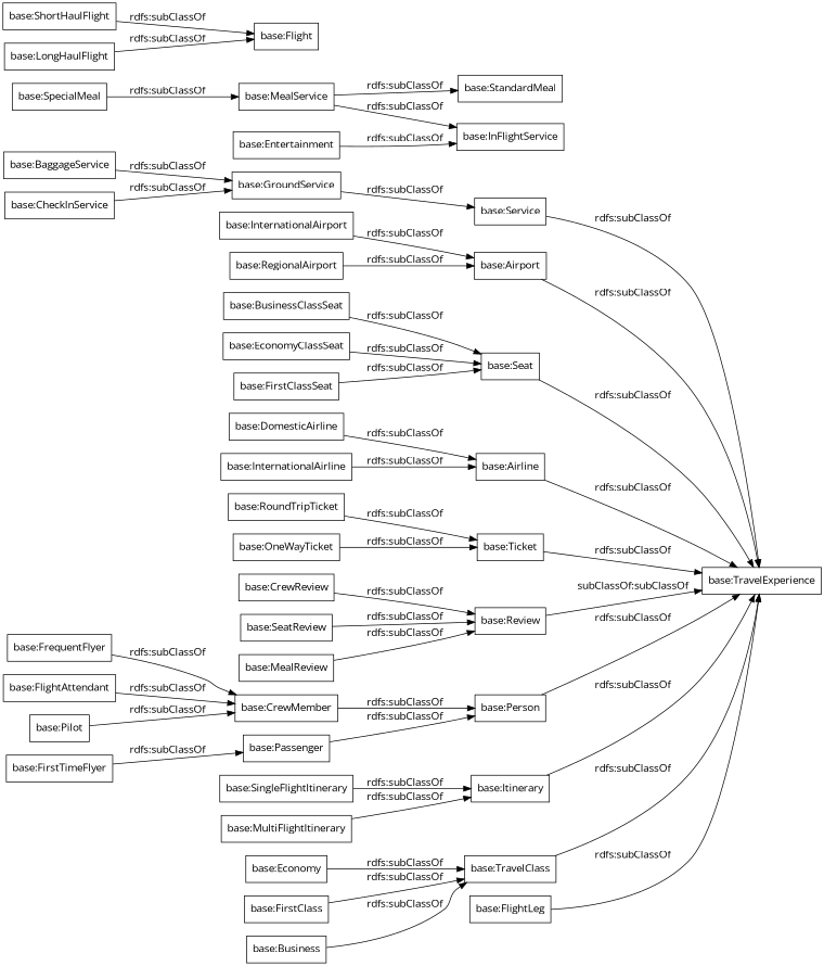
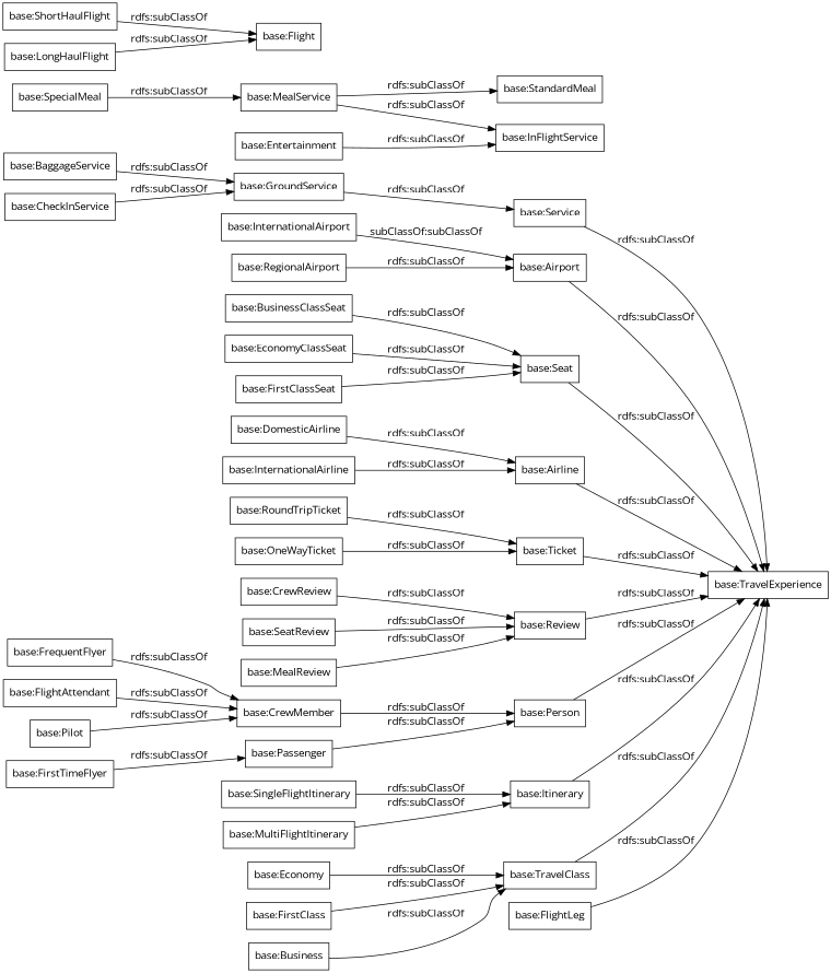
  digraph {
    fontname="Open Sans"
    rankdir=LR
    node [color=black fontname="Open Sans" shape=rectangle]
    edge [fontname="Open Sans"]
    "base:Economy"
    "base:TravelClass"
    "base:TravelExperience"
    "base:BaggageService"
    "base:GroundService"
    "base:Service"
    "base:InternationalAirport"
    "base:Airport"
    "base:FirstClassSeat"
    "base:Seat"
    "base:DomesticAirline"
    "base:Airline"
    "base:SpecialMeal"
    "base:MealService"
    "base:InFlightService"
    "base:StandardMeal"
    "base:Ticket"
    "base:MealReview"
    "base:Review"
    "base:Business"
    "base:FrequentFlyer"
    "base:CrewMember"
    "base:Passenger"
    "base:Person"
    "base:BusinessClassSeat"
    "base:CrewReview"
    "base:SingleFlightItinerary"
    "base:Itinerary"
    "base:CheckInService"
    "base:RoundTripTicket"
    "base:FlightAttendant"
    "base:RegionalAirport"
    "base:InternationalAirline"
    "base:SeatReview"
    "base:FlightLeg"
    "base:OneWayTicket"
    "base:FirstTimeFlyer"
    "base:EconomyClassSeat"
    "base:FirstClass"
    "base:ShortHaulFlight"
    "base:Flight"
    "base:Entertainment"
    "base:LongHaulFlight"
    "base:Pilot"
    "base:MultiFlightItinerary"
    "base:Economy" -> "base:TravelClass" [label="rdfs:subClassOf"]
    "base:TravelClass" -> "base:TravelExperience" [label="rdfs:subClassOf"]
    "base:BaggageService" -> "base:GroundService" [label="rdfs:subClassOf"]
    "base:GroundService" -> "base:Service" [label="rdfs:subClassOf"]
    "base:Service" -> "base:TravelExperience" [label="rdfs:subClassOf"]
-   "base:InternationalAirport" -> "base:Airport" [label="rdfs:subClassOf"]
+   "base:InternationalAirport" -> "base:Airport" [label="subClassOf:subClassOf"]
    "base:Airport" -> "base:TravelExperience" [label="rdfs:subClassOf"]
    "base:FirstClassSeat" -> "base:Seat" [label="rdfs:subClassOf"]
    "base:Seat" -> "base:TravelExperience" [label="rdfs:subClassOf"]
    "base:DomesticAirline" -> "base:Airline" [label="rdfs:subClassOf"]
    "base:Airline" -> "base:TravelExperience" [label="rdfs:subClassOf"]
    "base:SpecialMeal" -> "base:MealService" [label="rdfs:subClassOf"]
    "base:MealService" -> "base:InFlightService" [label="rdfs:subClassOf"]
    "base:MealService" -> "base:StandardMeal" [label="rdfs:subClassOf"]
    "base:Ticket" -> "base:TravelExperience" [label="rdfs:subClassOf"]
    "base:MealReview" -> "base:Review" [label="rdfs:subClassOf"]
-   "base:Review" -> "base:TravelExperience" [label="subClassOf:subClassOf"]
+   "base:Review" -> "base:TravelExperience" [label="rdfs:subClassOf"]
    "base:Business" -> "base:TravelClass" [label="rdfs:subClassOf"]
    "base:FrequentFlyer" -> "base:CrewMember" [label="rdfs:subClassOf"]
    "base:CrewMember" -> "base:Person" [label="rdfs:subClassOf"]
    "base:Passenger" -> "base:Person" [label="rdfs:subClassOf"]
    "base:Person" -> "base:TravelExperience" [label="rdfs:subClassOf"]
    "base:BusinessClassSeat" -> "base:Seat" [label="rdfs:subClassOf"]
    "base:CrewReview" -> "base:Review" [label="rdfs:subClassOf"]
    "base:SingleFlightItinerary" -> "base:Itinerary" [label="rdfs:subClassOf"]
    "base:Itinerary" -> "base:TravelExperience" [label="rdfs:subClassOf"]
    "base:CheckInService" -> "base:GroundService" [label="rdfs:subClassOf"]
    "base:RoundTripTicket" -> "base:Ticket" [label="rdfs:subClassOf"]
    "base:FlightAttendant" -> "base:CrewMember" [label="rdfs:subClassOf"]
    "base:RegionalAirport" -> "base:Airport" [label="rdfs:subClassOf"]
    "base:InternationalAirline" -> "base:Airline" [label="rdfs:subClassOf"]
    "base:SeatReview" -> "base:Review" [label="rdfs:subClassOf"]
    "base:FlightLeg" -> "base:TravelExperience" [label="rdfs:subClassOf"]
    "base:OneWayTicket" -> "base:Ticket" [label="rdfs:subClassOf"]
    "base:FirstTimeFlyer" -> "base:Passenger" [label="rdfs:subClassOf"]
    "base:EconomyClassSeat" -> "base:Seat" [label="rdfs:subClassOf"]
    "base:FirstClass" -> "base:TravelClass" [label="rdfs:subClassOf"]
    "base:ShortHaulFlight" -> "base:Flight" [label="rdfs:subClassOf"]
    "base:Entertainment" -> "base:InFlightService" [label="rdfs:subClassOf"]
    "base:LongHaulFlight" -> "base:Flight" [label="rdfs:subClassOf"]
    "base:Pilot" -> "base:CrewMember" [label="rdfs:subClassOf"]
    "base:MultiFlightItinerary" -> "base:Itinerary" [label="rdfs:subClassOf"]
  }
